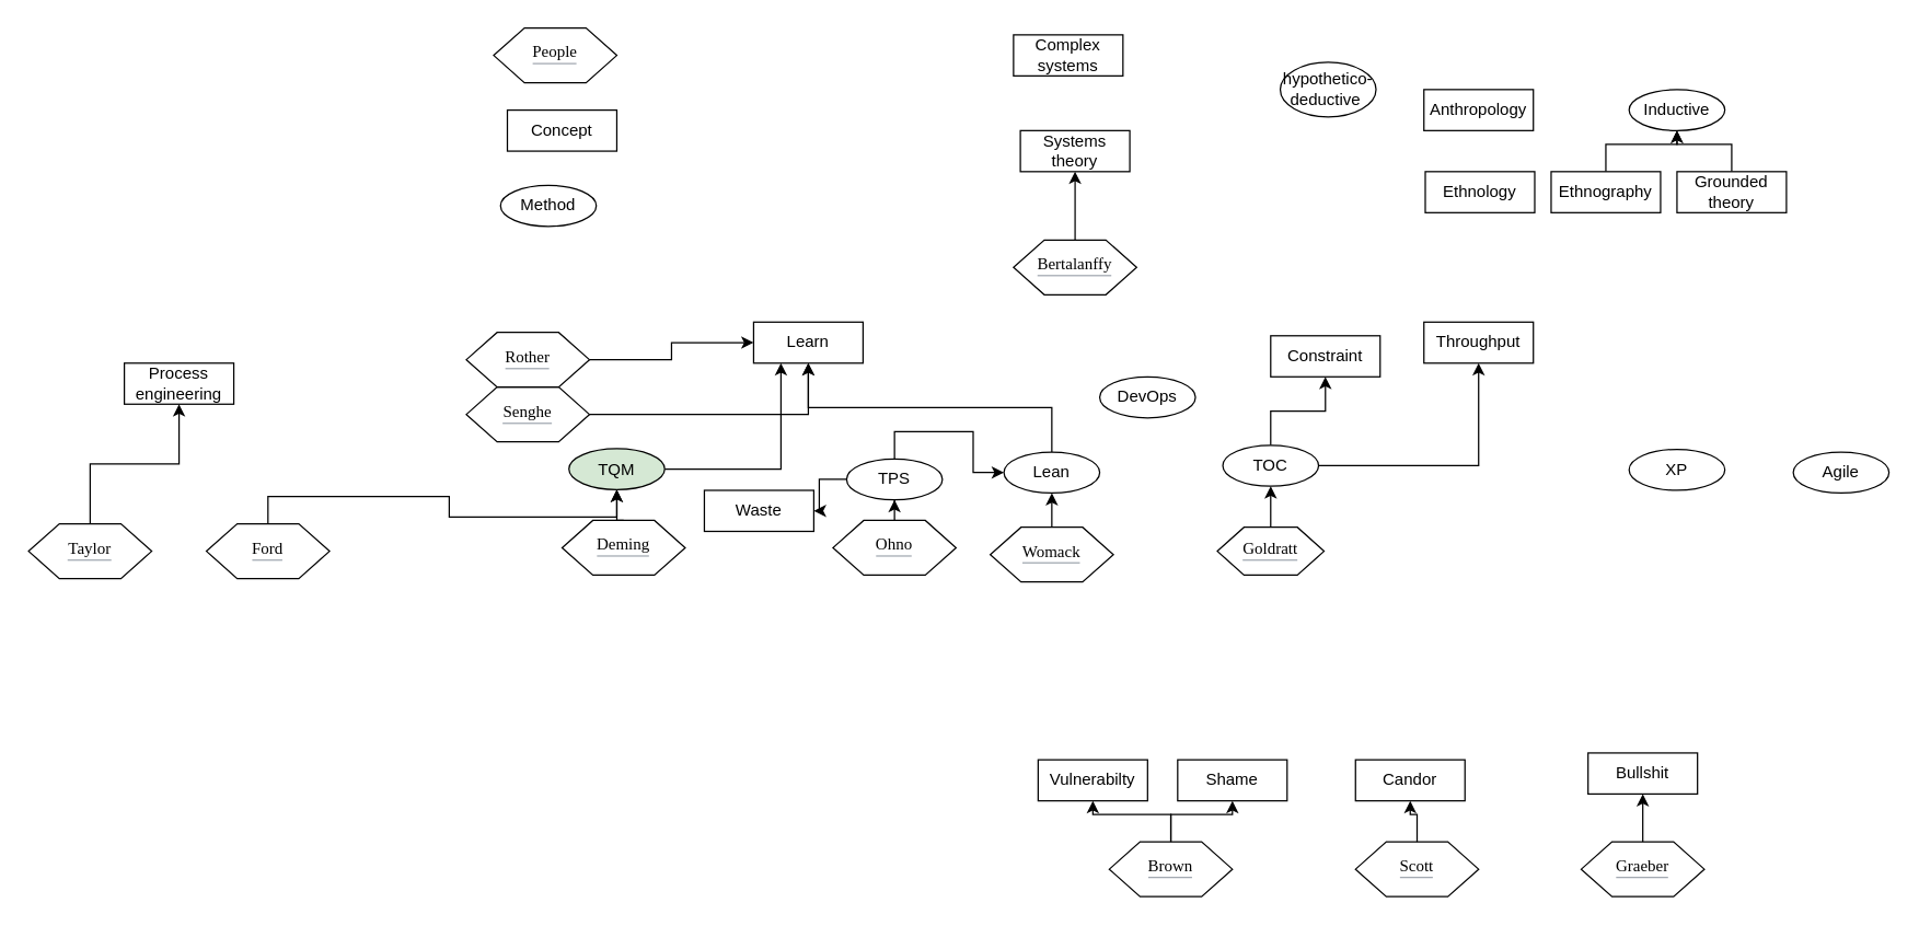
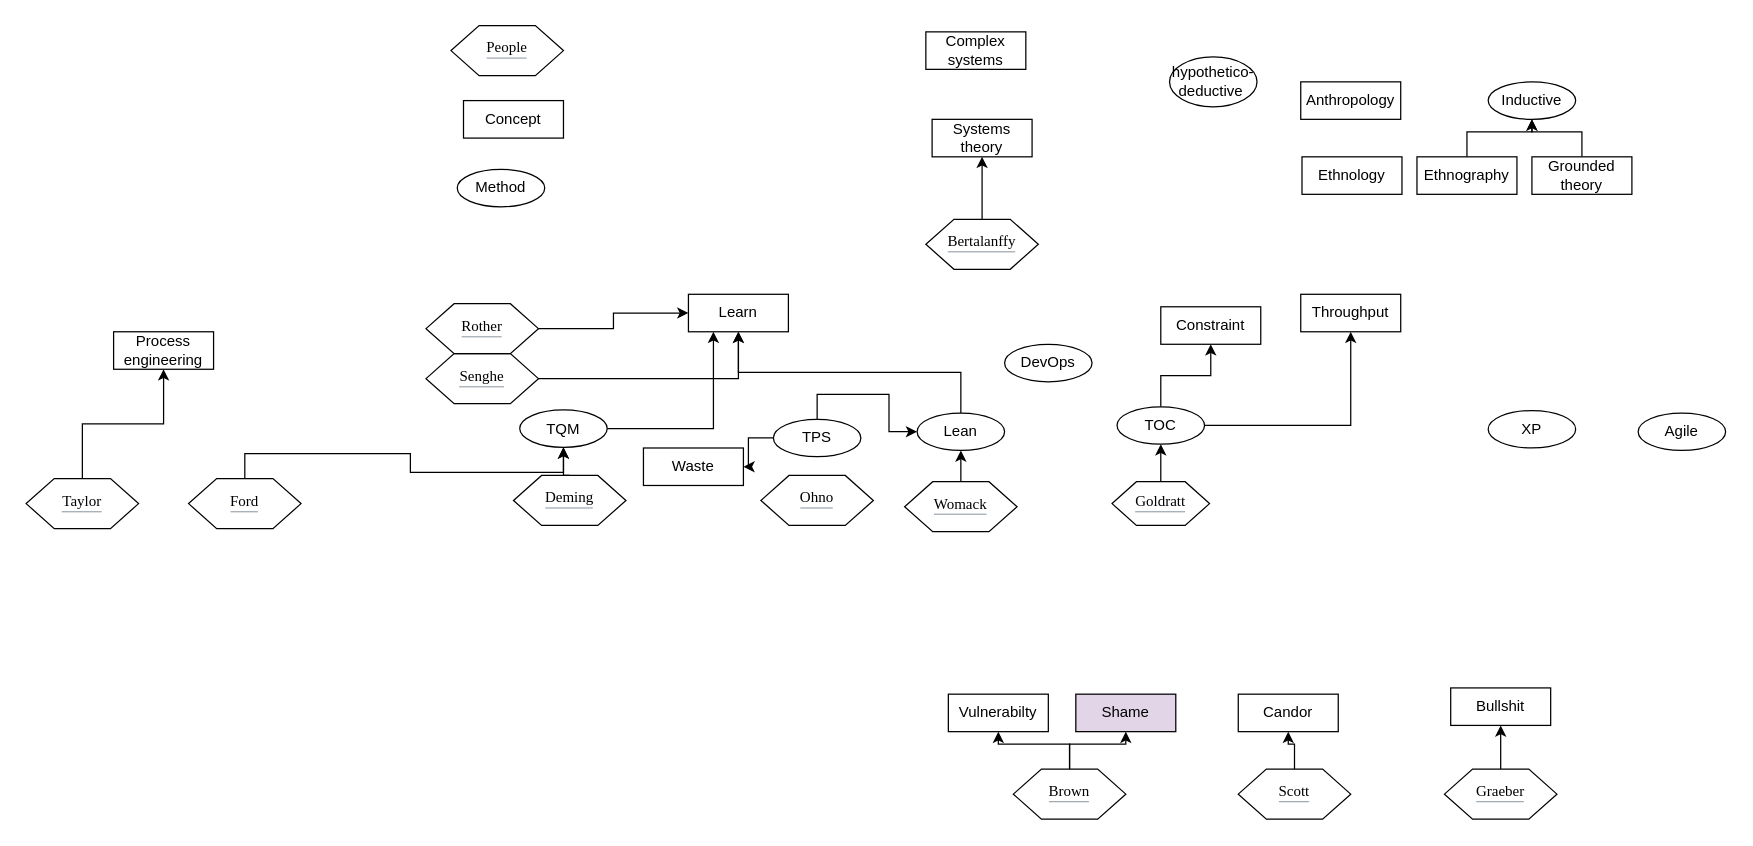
  <mxCell id="0" />
  <mxCell id="1" parent="0" />
  <mxCell id="2" value="Complex&lt;br&gt;systems" style="rounded=0;whiteSpace=wrap;html=1;" vertex="1" parent="1"><mxGeometry x="740" y="25" width="80" height="30" as="geometry" /></mxCell>
  <mxCell id="3" value="Systems&lt;br&gt;theory" style="rounded=0;whiteSpace=wrap;html=1;" vertex="1" parent="1"><mxGeometry x="745" y="95" width="80" height="30" as="geometry" /></mxCell>
  <mxCell id="4" style="edgeStyle=orthogonalEdgeStyle;rounded=0;orthogonalLoop=1;jettySize=auto;html=1;exitX=0.5;exitY=0;exitDx=0;exitDy=0;fontSize=12;" edge="1" parent="1" source="5" target="32"><mxGeometry relative="1" as="geometry" /></mxCell>
  <mxCell id="5" value="Lean" style="ellipse;whiteSpace=wrap;html=1;" vertex="1" parent="1"><mxGeometry x="733" y="330" width="70" height="30" as="geometry" /></mxCell>
  <mxCell id="6" value="DevOps" style="ellipse;whiteSpace=wrap;html=1;" vertex="1" parent="1"><mxGeometry x="803" y="275" width="70" height="30" as="geometry" /></mxCell>
  <mxCell id="7" value="XP" style="ellipse;whiteSpace=wrap;html=1;" vertex="1" parent="1"><mxGeometry x="1190" y="328" width="70" height="30" as="geometry" /></mxCell>
  <mxCell id="8" style="edgeStyle=orthogonalEdgeStyle;rounded=0;orthogonalLoop=1;jettySize=auto;html=1;fontSize=12;" edge="1" parent="1" source="10" target="44"><mxGeometry relative="1" as="geometry" /></mxCell>
  <mxCell id="9" style="edgeStyle=orthogonalEdgeStyle;rounded=0;orthogonalLoop=1;jettySize=auto;html=1;fontSize=12;" edge="1" parent="1" source="10" target="45"><mxGeometry relative="1" as="geometry" /></mxCell>
  <mxCell id="10" value="TOC" style="ellipse;whiteSpace=wrap;html=1;" vertex="1" parent="1"><mxGeometry x="893" y="325" width="70" height="30" as="geometry" /></mxCell>
  <mxCell id="11" style="edgeStyle=orthogonalEdgeStyle;rounded=0;orthogonalLoop=1;jettySize=auto;html=1;fontSize=12;" edge="1" parent="1" source="12" target="3"><mxGeometry relative="1" as="geometry" /></mxCell>
  <mxCell id="12" value="&lt;h1 id=&quot;firstHeading&quot; class=&quot;firstHeading&quot; lang=&quot;en&quot; style=&quot;background: none; font-weight: normal; margin: 0px 0px 0.25em; overflow: visible; padding: 0px; border-bottom: 1px solid rgb(162, 169, 177); font-size: 12px; line-height: 1.3; font-family: &amp;quot;linux libertine&amp;quot;, georgia, times, serif; white-space: normal;&quot;&gt;Bertalanffy&lt;/h1&gt;" style="shape=hexagon;perimeter=hexagonPerimeter2;whiteSpace=wrap;html=1;fontSize=12;" vertex="1" parent="1"><mxGeometry x="740" y="175" width="90" height="40" as="geometry" /></mxCell>
  <mxCell id="13" style="edgeStyle=orthogonalEdgeStyle;rounded=0;orthogonalLoop=1;jettySize=auto;html=1;exitX=0.5;exitY=0;exitDx=0;exitDy=0;fontSize=12;" edge="1" parent="1" source="14" target="10"><mxGeometry relative="1" as="geometry" /></mxCell>
  <mxCell id="14" value="&lt;h1 id=&quot;firstHeading&quot; class=&quot;firstHeading&quot; lang=&quot;en&quot; style=&quot;background: none ; font-weight: normal ; margin: 0px 0px 0.25em ; overflow: visible ; padding: 0px ; border-bottom: 1px solid rgb(162 , 169 , 177) ; font-size: 12px ; line-height: 1.3 ; font-family: &amp;#34;linux libertine&amp;#34; , &amp;#34;georgia&amp;#34; , &amp;#34;times&amp;#34; , serif ; white-space: normal&quot;&gt;Goldratt&lt;/h1&gt;" style="shape=hexagon;perimeter=hexagonPerimeter2;whiteSpace=wrap;html=1;fontSize=12;" vertex="1" parent="1"><mxGeometry x="889" y="385" width="78" height="35" as="geometry" /></mxCell>
  <mxCell id="15" value="&lt;h1 id=&quot;firstHeading&quot; class=&quot;firstHeading&quot; lang=&quot;en&quot; style=&quot;background: none ; font-weight: normal ; margin: 0px 0px 0.25em ; overflow: visible ; padding: 0px ; border-bottom: 1px solid rgb(162 , 169 , 177) ; font-size: 12px ; line-height: 1.3 ; font-family: &amp;#34;linux libertine&amp;#34; , &amp;#34;georgia&amp;#34; , &amp;#34;times&amp;#34; , serif ; white-space: normal&quot;&gt;People&lt;/h1&gt;" style="shape=hexagon;perimeter=hexagonPerimeter2;whiteSpace=wrap;html=1;fontSize=12;" vertex="1" parent="1"><mxGeometry x="360" y="20" width="90" height="40" as="geometry" /></mxCell>
  <mxCell id="16" value="Concept" style="rounded=0;whiteSpace=wrap;html=1;" vertex="1" parent="1"><mxGeometry x="370" y="80" width="80" height="30" as="geometry" /></mxCell>
  <mxCell id="17" value="Method" style="ellipse;whiteSpace=wrap;html=1;" vertex="1" parent="1"><mxGeometry x="365" y="135" width="70" height="30" as="geometry" /></mxCell>
  <mxCell id="18" style="edgeStyle=orthogonalEdgeStyle;rounded=0;orthogonalLoop=1;jettySize=auto;html=1;fontSize=12;" edge="1" parent="1" source="19" target="5"><mxGeometry relative="1" as="geometry" /></mxCell>
  <mxCell id="19" value="&lt;h1 id=&quot;firstHeading&quot; class=&quot;firstHeading&quot; lang=&quot;en&quot; style=&quot;background: none ; font-weight: normal ; margin: 0px 0px 0.25em ; overflow: visible ; padding: 0px ; border-bottom: 1px solid rgb(162 , 169 , 177) ; font-size: 12px ; line-height: 1.3 ; font-family: &amp;#34;linux libertine&amp;#34; , &amp;#34;georgia&amp;#34; , &amp;#34;times&amp;#34; , serif ; white-space: normal&quot;&gt;Womack&lt;/h1&gt;" style="shape=hexagon;perimeter=hexagonPerimeter2;whiteSpace=wrap;html=1;fontSize=12;" vertex="1" parent="1"><mxGeometry x="723" y="385" width="90" height="40" as="geometry" /></mxCell>
  <mxCell id="20" style="edgeStyle=orthogonalEdgeStyle;rounded=0;orthogonalLoop=1;jettySize=auto;html=1;fontSize=12;" edge="1" parent="1" source="22" target="24"><mxGeometry relative="1" as="geometry" /></mxCell>
  <mxCell id="21" style="edgeStyle=orthogonalEdgeStyle;rounded=0;orthogonalLoop=1;jettySize=auto;html=1;fontSize=12;" edge="1" parent="1" source="22" target="23"><mxGeometry relative="1" as="geometry" /></mxCell>
  <mxCell id="22" value="&lt;h1 id=&quot;firstHeading&quot; class=&quot;firstHeading&quot; lang=&quot;en&quot; style=&quot;background: none ; font-weight: normal ; margin: 0px 0px 0.25em ; overflow: visible ; padding: 0px ; border-bottom: 1px solid rgb(162 , 169 , 177) ; font-size: 12px ; line-height: 1.3 ; font-family: &amp;#34;linux libertine&amp;#34; , &amp;#34;georgia&amp;#34; , &amp;#34;times&amp;#34; , serif ; white-space: normal&quot;&gt;Brown&lt;/h1&gt;" style="shape=hexagon;perimeter=hexagonPerimeter2;whiteSpace=wrap;html=1;fontSize=12;" vertex="1" parent="1"><mxGeometry x="810" y="615" width="90" height="40" as="geometry" /></mxCell>
  <mxCell id="23" value="Vulnerabilty" style="rounded=0;whiteSpace=wrap;html=1;" vertex="1" parent="1"><mxGeometry x="758" y="555" width="80" height="30" as="geometry" /></mxCell>
- <mxCell id="24" value="Shame" style="rounded=0;whiteSpace=wrap;html=1;" vertex="1" parent="1"><mxGeometry x="860" y="555" width="80" height="30" as="geometry" /></mxCell>
+ <mxCell id="24" value="Shame" style="rounded=0;whiteSpace=wrap;html=1;fillColor=#e1d5e7;" vertex="1" parent="1"><mxGeometry x="860" y="555" width="80" height="30" as="geometry" /></mxCell>
  <mxCell id="25" style="edgeStyle=orthogonalEdgeStyle;rounded=0;orthogonalLoop=1;jettySize=auto;html=1;exitX=0.5;exitY=0;exitDx=0;exitDy=0;entryX=0;entryY=0.5;entryDx=0;entryDy=0;fontSize=12;" edge="1" parent="1" source="54" target="5"><mxGeometry relative="1" as="geometry" /></mxCell>
- <mxCell id="26" style="edgeStyle=orthogonalEdgeStyle;rounded=0;orthogonalLoop=1;jettySize=auto;html=1;fontSize=12;" edge="1" parent="1" source="27" target="54"><mxGeometry relative="1" as="geometry" /></mxCell>
  <mxCell id="27" value="&lt;h1 id=&quot;firstHeading&quot; class=&quot;firstHeading&quot; lang=&quot;en&quot; style=&quot;background: none ; font-weight: normal ; margin: 0px 0px 0.25em ; overflow: visible ; padding: 0px ; border-bottom: 1px solid rgb(162 , 169 , 177) ; font-size: 12px ; line-height: 1.3 ; font-family: &amp;#34;linux libertine&amp;#34; , &amp;#34;georgia&amp;#34; , &amp;#34;times&amp;#34; , serif ; white-space: normal&quot;&gt;Ohno&lt;/h1&gt;" style="shape=hexagon;perimeter=hexagonPerimeter2;whiteSpace=wrap;html=1;fontSize=12;" vertex="1" parent="1"><mxGeometry x="608" y="380" width="90" height="40" as="geometry" /></mxCell>
  <mxCell id="28" style="edgeStyle=orthogonalEdgeStyle;rounded=0;orthogonalLoop=1;jettySize=auto;html=1;exitX=0.5;exitY=0;exitDx=0;exitDy=0;entryX=0.5;entryY=1;entryDx=0;entryDy=0;fontSize=12;" edge="1" parent="1" source="29" target="31"><mxGeometry relative="1" as="geometry" /></mxCell>
  <mxCell id="29" value="&lt;h1 id=&quot;firstHeading&quot; class=&quot;firstHeading&quot; lang=&quot;en&quot; style=&quot;background: none ; font-weight: normal ; margin: 0px 0px 0.25em ; overflow: visible ; padding: 0px ; border-bottom: 1px solid rgb(162 , 169 , 177) ; font-size: 12px ; line-height: 1.3 ; font-family: &amp;#34;linux libertine&amp;#34; , &amp;#34;georgia&amp;#34; , &amp;#34;times&amp;#34; , serif ; white-space: normal&quot;&gt;Deming&lt;/h1&gt;" style="shape=hexagon;perimeter=hexagonPerimeter2;whiteSpace=wrap;html=1;fontSize=12;" vertex="1" parent="1"><mxGeometry x="410" y="380" width="90" height="40" as="geometry" /></mxCell>
  <mxCell id="30" style="edgeStyle=orthogonalEdgeStyle;rounded=0;orthogonalLoop=1;jettySize=auto;html=1;entryX=0.25;entryY=1;entryDx=0;entryDy=0;fontSize=12;" edge="1" parent="1" source="31" target="32"><mxGeometry relative="1" as="geometry" /></mxCell>
- <mxCell id="31" value="TQM" style="ellipse;whiteSpace=wrap;html=1;fillColor=#d5e8d4;" vertex="1" parent="1"><mxGeometry x="415" y="327.5" width="70" height="30" as="geometry" /></mxCell>
+ <mxCell id="31" value="TQM" style="ellipse;whiteSpace=wrap;html=1;" vertex="1" parent="1"><mxGeometry x="415" y="327.5" width="70" height="30" as="geometry" /></mxCell>
  <mxCell id="32" value="Learn" style="rounded=0;whiteSpace=wrap;html=1;" vertex="1" parent="1"><mxGeometry x="550" y="235" width="80" height="30" as="geometry" /></mxCell>
  <mxCell id="33" value="Candor" style="rounded=0;whiteSpace=wrap;html=1;" vertex="1" parent="1"><mxGeometry x="990" y="555" width="80" height="30" as="geometry" /></mxCell>
  <mxCell id="34" style="edgeStyle=orthogonalEdgeStyle;rounded=0;orthogonalLoop=1;jettySize=auto;html=1;entryX=0.5;entryY=1;entryDx=0;entryDy=0;fontSize=12;" edge="1" parent="1" source="35" target="33"><mxGeometry relative="1" as="geometry" /></mxCell>
  <mxCell id="35" value="&lt;h1 id=&quot;firstHeading&quot; class=&quot;firstHeading&quot; lang=&quot;en&quot; style=&quot;background: none ; font-weight: normal ; margin: 0px 0px 0.25em ; overflow: visible ; padding: 0px ; border-bottom: 1px solid rgb(162 , 169 , 177) ; font-size: 12px ; line-height: 1.3 ; font-family: &amp;#34;linux libertine&amp;#34; , &amp;#34;georgia&amp;#34; , &amp;#34;times&amp;#34; , serif ; white-space: normal&quot;&gt;Scott&lt;/h1&gt;" style="shape=hexagon;perimeter=hexagonPerimeter2;whiteSpace=wrap;html=1;fontSize=12;" vertex="1" parent="1"><mxGeometry x="990" y="615" width="90" height="40" as="geometry" /></mxCell>
  <mxCell id="36" value="Bullshit" style="rounded=0;whiteSpace=wrap;html=1;" vertex="1" parent="1"><mxGeometry x="1160" y="550" width="80" height="30" as="geometry" /></mxCell>
  <mxCell id="37" style="edgeStyle=orthogonalEdgeStyle;rounded=0;orthogonalLoop=1;jettySize=auto;html=1;fontSize=12;" edge="1" parent="1" source="38" target="36"><mxGeometry relative="1" as="geometry" /></mxCell>
  <mxCell id="38" value="&lt;h1 id=&quot;firstHeading&quot; class=&quot;firstHeading&quot; lang=&quot;en&quot; style=&quot;background: none ; font-weight: normal ; margin: 0px 0px 0.25em ; overflow: visible ; padding: 0px ; border-bottom: 1px solid rgb(162 , 169 , 177) ; font-size: 12px ; line-height: 1.3 ; font-family: &amp;#34;linux libertine&amp;#34; , &amp;#34;georgia&amp;#34; , &amp;#34;times&amp;#34; , serif ; white-space: normal&quot;&gt;Graeber&lt;/h1&gt;" style="shape=hexagon;perimeter=hexagonPerimeter2;whiteSpace=wrap;html=1;fontSize=12;" vertex="1" parent="1"><mxGeometry x="1155" y="615" width="90" height="40" as="geometry" /></mxCell>
  <mxCell id="39" value="Agile" style="ellipse;whiteSpace=wrap;html=1;" vertex="1" parent="1"><mxGeometry x="1310" y="330" width="70" height="30" as="geometry" /></mxCell>
  <mxCell id="40" style="edgeStyle=orthogonalEdgeStyle;rounded=0;orthogonalLoop=1;jettySize=auto;html=1;fontSize=12;" edge="1" parent="1" source="41" target="32"><mxGeometry relative="1" as="geometry" /></mxCell>
  <mxCell id="41" value="&lt;h1 id=&quot;firstHeading&quot; class=&quot;firstHeading&quot; lang=&quot;en&quot; style=&quot;background: none ; font-weight: normal ; margin: 0px 0px 0.25em ; overflow: visible ; padding: 0px ; border-bottom: 1px solid rgb(162 , 169 , 177) ; font-size: 12px ; line-height: 1.3 ; font-family: &amp;#34;linux libertine&amp;#34; , &amp;#34;georgia&amp;#34; , &amp;#34;times&amp;#34; , serif ; white-space: normal&quot;&gt;Senghe&lt;/h1&gt;" style="shape=hexagon;perimeter=hexagonPerimeter2;whiteSpace=wrap;html=1;fontSize=12;" vertex="1" parent="1"><mxGeometry y="282.5" width="90" height="40" as="geometry" x="340" /></mxCell>
  <mxCell id="42" style="edgeStyle=orthogonalEdgeStyle;rounded=0;orthogonalLoop=1;jettySize=auto;html=1;exitX=1;exitY=0.5;exitDx=0;exitDy=0;fontSize=12;" edge="1" parent="1" source="43" target="32"><mxGeometry relative="1" as="geometry" /></mxCell>
  <mxCell id="43" value="&lt;h1 id=&quot;firstHeading&quot; class=&quot;firstHeading&quot; lang=&quot;en&quot; style=&quot;background: none ; font-weight: normal ; margin: 0px 0px 0.25em ; overflow: visible ; padding: 0px ; border-bottom: 1px solid rgb(162 , 169 , 177) ; font-size: 12px ; line-height: 1.3 ; font-family: &amp;#34;linux libertine&amp;#34; , &amp;#34;georgia&amp;#34; , &amp;#34;times&amp;#34; , serif ; white-space: normal&quot;&gt;Rother&lt;/h1&gt;" style="shape=hexagon;perimeter=hexagonPerimeter2;whiteSpace=wrap;html=1;fontSize=12;" vertex="1" parent="1"><mxGeometry y="242.5" width="90" height="40" as="geometry" x="340" /></mxCell>
  <mxCell id="44" value="Constraint" style="rounded=0;whiteSpace=wrap;html=1;" vertex="1" parent="1"><mxGeometry x="928" y="245" width="80" height="30" as="geometry" /></mxCell>
  <mxCell id="45" value="Throughput" style="rounded=0;whiteSpace=wrap;html=1;" vertex="1" parent="1"><mxGeometry x="1040" y="235" width="80" height="30" as="geometry" /></mxCell>
  <mxCell id="46" value="Ethnology" style="rounded=0;whiteSpace=wrap;html=1;" vertex="1" parent="1"><mxGeometry x="1041" y="125" width="80" height="30" as="geometry" /></mxCell>
  <mxCell id="47" style="edgeStyle=orthogonalEdgeStyle;rounded=0;orthogonalLoop=1;jettySize=auto;html=1;fontSize=12;" edge="1" parent="1" source="48" target="57"><mxGeometry relative="1" as="geometry" /></mxCell>
  <mxCell id="48" value="Grounded theory" style="rounded=0;whiteSpace=wrap;html=1;" vertex="1" parent="1"><mxGeometry x="1225" y="125" width="80" height="30" as="geometry" /></mxCell>
  <mxCell id="49" style="edgeStyle=orthogonalEdgeStyle;rounded=0;orthogonalLoop=1;jettySize=auto;html=1;exitX=0.5;exitY=0;exitDx=0;exitDy=0;fontSize=12;" edge="1" parent="1" source="50" target="31"><mxGeometry relative="1" as="geometry"><mxPoint x="285" y="365" as="targetPoint" /></mxGeometry></mxCell>
  <mxCell id="50" value="&lt;h1 id=&quot;firstHeading&quot; class=&quot;firstHeading&quot; lang=&quot;en&quot; style=&quot;background: none ; font-weight: normal ; margin: 0px 0px 0.25em ; overflow: visible ; padding: 0px ; border-bottom: 1px solid rgb(162 , 169 , 177) ; font-size: 12px ; line-height: 1.3 ; font-family: &amp;#34;linux libertine&amp;#34; , &amp;#34;georgia&amp;#34; , &amp;#34;times&amp;#34; , serif ; white-space: normal&quot;&gt;Ford&lt;/h1&gt;" style="shape=hexagon;perimeter=hexagonPerimeter2;whiteSpace=wrap;html=1;fontSize=12;" vertex="1" parent="1"><mxGeometry x="150" y="382.5" width="90" height="40" as="geometry" /></mxCell>
  <mxCell id="51" style="edgeStyle=orthogonalEdgeStyle;rounded=0;orthogonalLoop=1;jettySize=auto;html=1;exitX=0.5;exitY=0;exitDx=0;exitDy=0;fontSize=12;" edge="1" parent="1" source="52" target="56"><mxGeometry relative="1" as="geometry"><mxPoint x="155" y="365" as="targetPoint" /></mxGeometry></mxCell>
  <mxCell id="52" value="&lt;h1 id=&quot;firstHeading&quot; class=&quot;firstHeading&quot; lang=&quot;en&quot; style=&quot;background: none ; font-weight: normal ; margin: 0px 0px 0.25em ; overflow: visible ; padding: 0px ; border-bottom: 1px solid rgb(162 , 169 , 177) ; font-size: 12px ; line-height: 1.3 ; font-family: &amp;#34;linux libertine&amp;#34; , &amp;#34;georgia&amp;#34; , &amp;#34;times&amp;#34; , serif ; white-space: normal&quot;&gt;Taylor&lt;/h1&gt;" style="shape=hexagon;perimeter=hexagonPerimeter2;whiteSpace=wrap;html=1;fontSize=12;" vertex="1" parent="1"><mxGeometry x="20" y="382.5" width="90" height="40" as="geometry" /></mxCell>
  <mxCell id="53" style="edgeStyle=orthogonalEdgeStyle;rounded=0;orthogonalLoop=1;jettySize=auto;html=1;fontSize=12;" edge="1" parent="1" source="54" target="55"><mxGeometry relative="1" as="geometry" /></mxCell>
  <mxCell id="54" value="TPS" style="ellipse;whiteSpace=wrap;html=1;" vertex="1" parent="1"><mxGeometry x="618" y="335" width="70" height="30" as="geometry" /></mxCell>
  <mxCell id="55" value="Waste" style="rounded=0;whiteSpace=wrap;html=1;" vertex="1" parent="1"><mxGeometry x="514" y="358" width="80" height="30" as="geometry" /></mxCell>
  <mxCell id="56" value="Process&lt;br&gt;engineering" style="rounded=0;whiteSpace=wrap;html=1;" vertex="1" parent="1"><mxGeometry x="90" y="265" width="80" height="30" as="geometry" /></mxCell>
  <mxCell id="57" value="Inductive" style="ellipse;whiteSpace=wrap;html=1;" vertex="1" parent="1"><mxGeometry x="1190" y="65" width="70" height="30" as="geometry" /></mxCell>
  <mxCell id="58" value="hypothetico-deductive&amp;nbsp;" style="ellipse;whiteSpace=wrap;html=1;" vertex="1" parent="1"><mxGeometry x="935" y="45" width="70" height="40" as="geometry" /></mxCell>
  <mxCell id="59" value="Anthropology" style="rounded=0;whiteSpace=wrap;html=1;" vertex="1" parent="1"><mxGeometry x="1040" y="65" width="80" height="30" as="geometry" /></mxCell>
  <mxCell id="60" style="edgeStyle=orthogonalEdgeStyle;rounded=0;orthogonalLoop=1;jettySize=auto;html=1;fontSize=12;" edge="1" parent="1" source="61" target="57"><mxGeometry relative="1" as="geometry" /></mxCell>
  <mxCell id="61" value="Ethnography" style="rounded=0;whiteSpace=wrap;html=1;" vertex="1" parent="1"><mxGeometry x="1133" y="125" width="80" height="30" as="geometry" /></mxCell>
